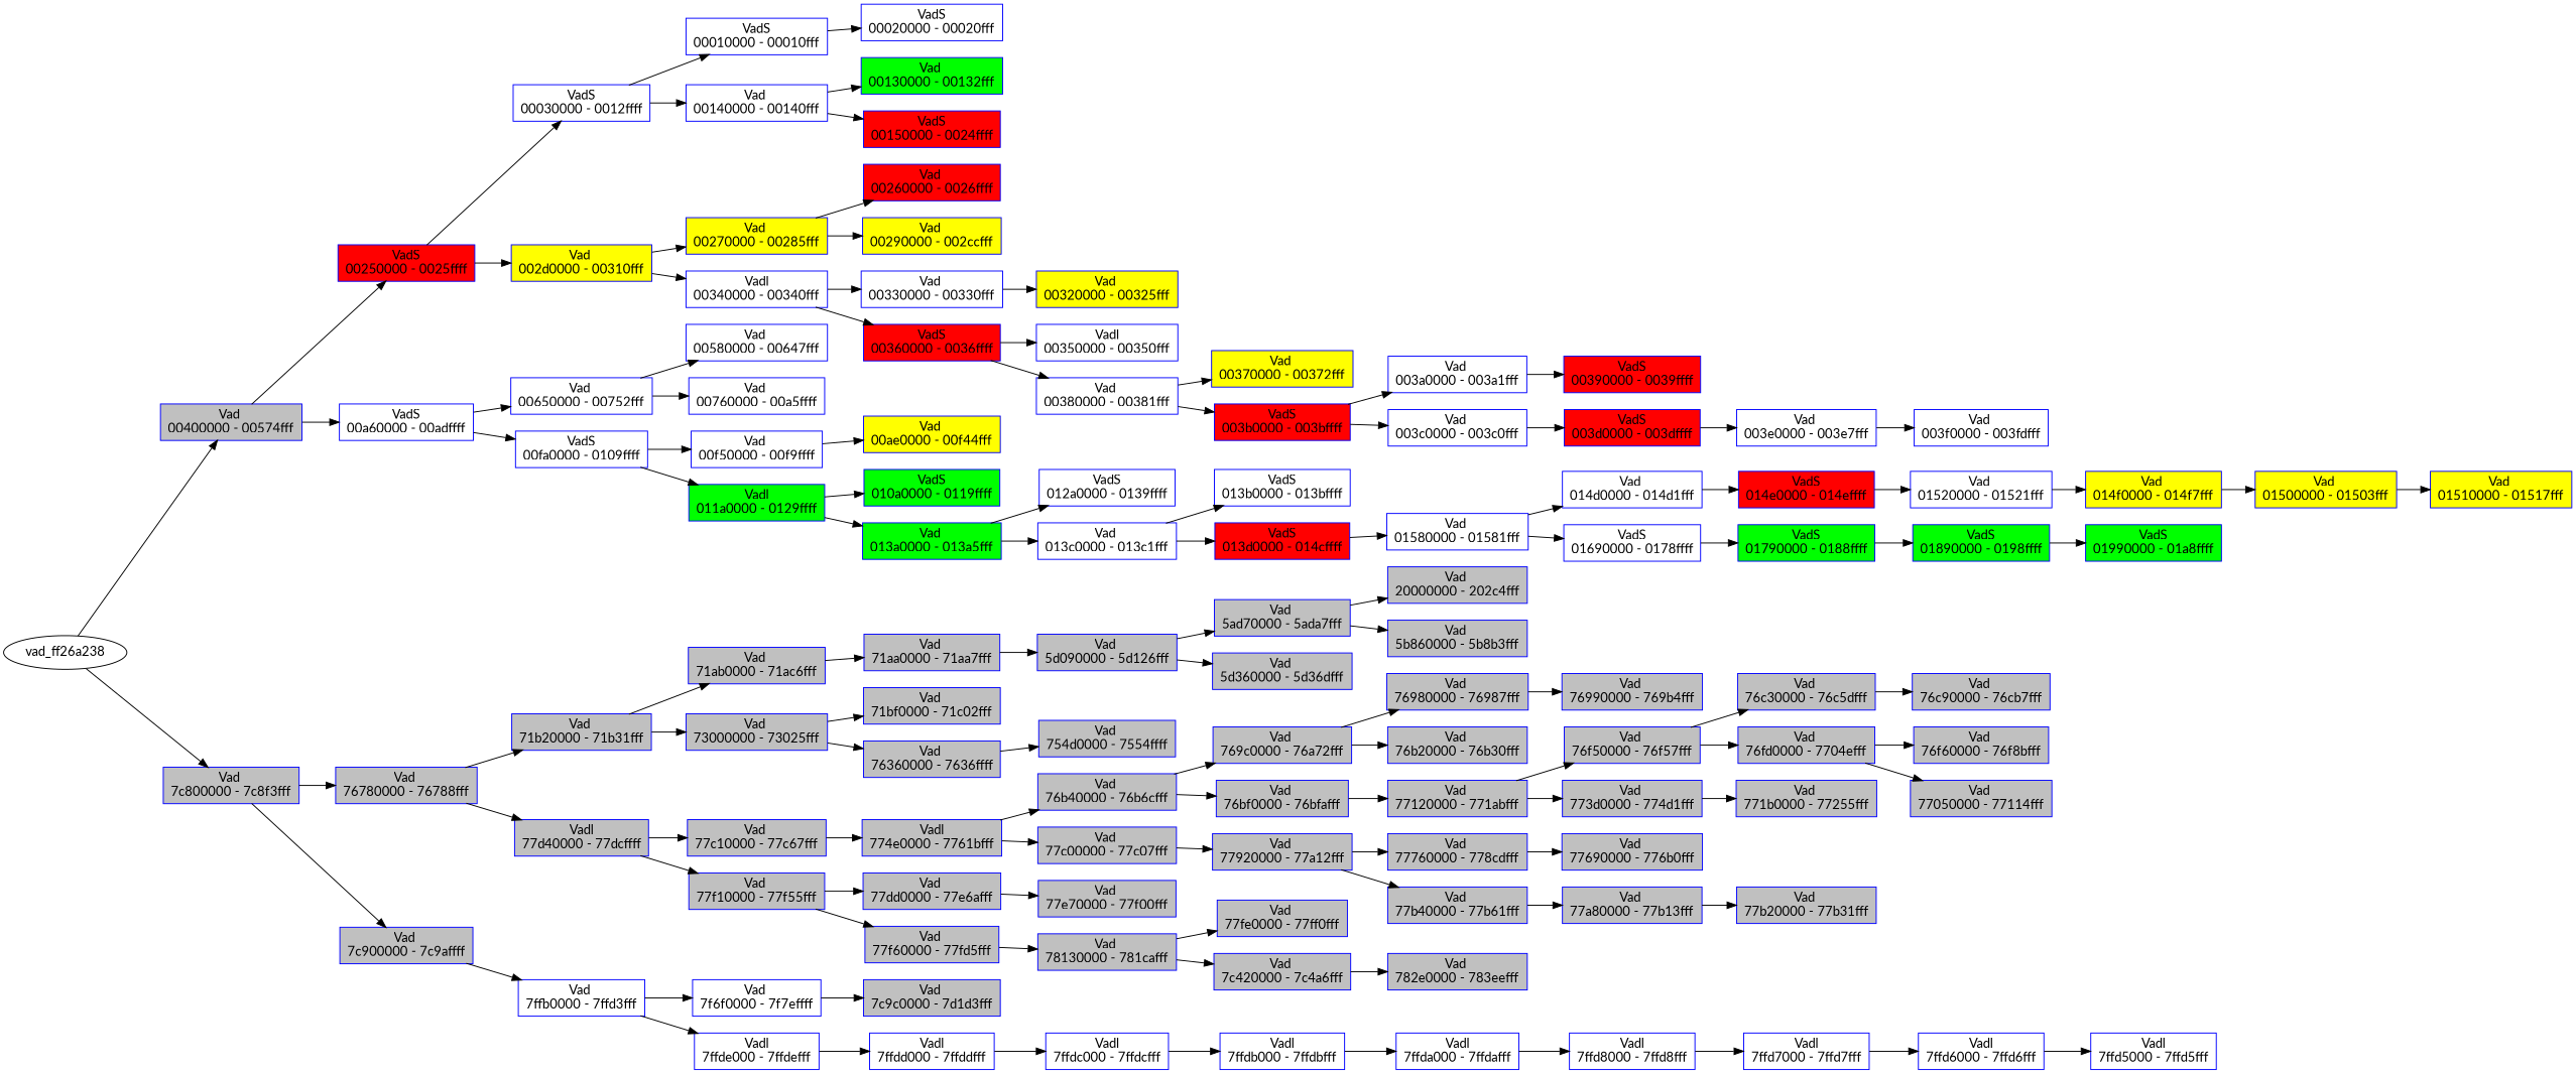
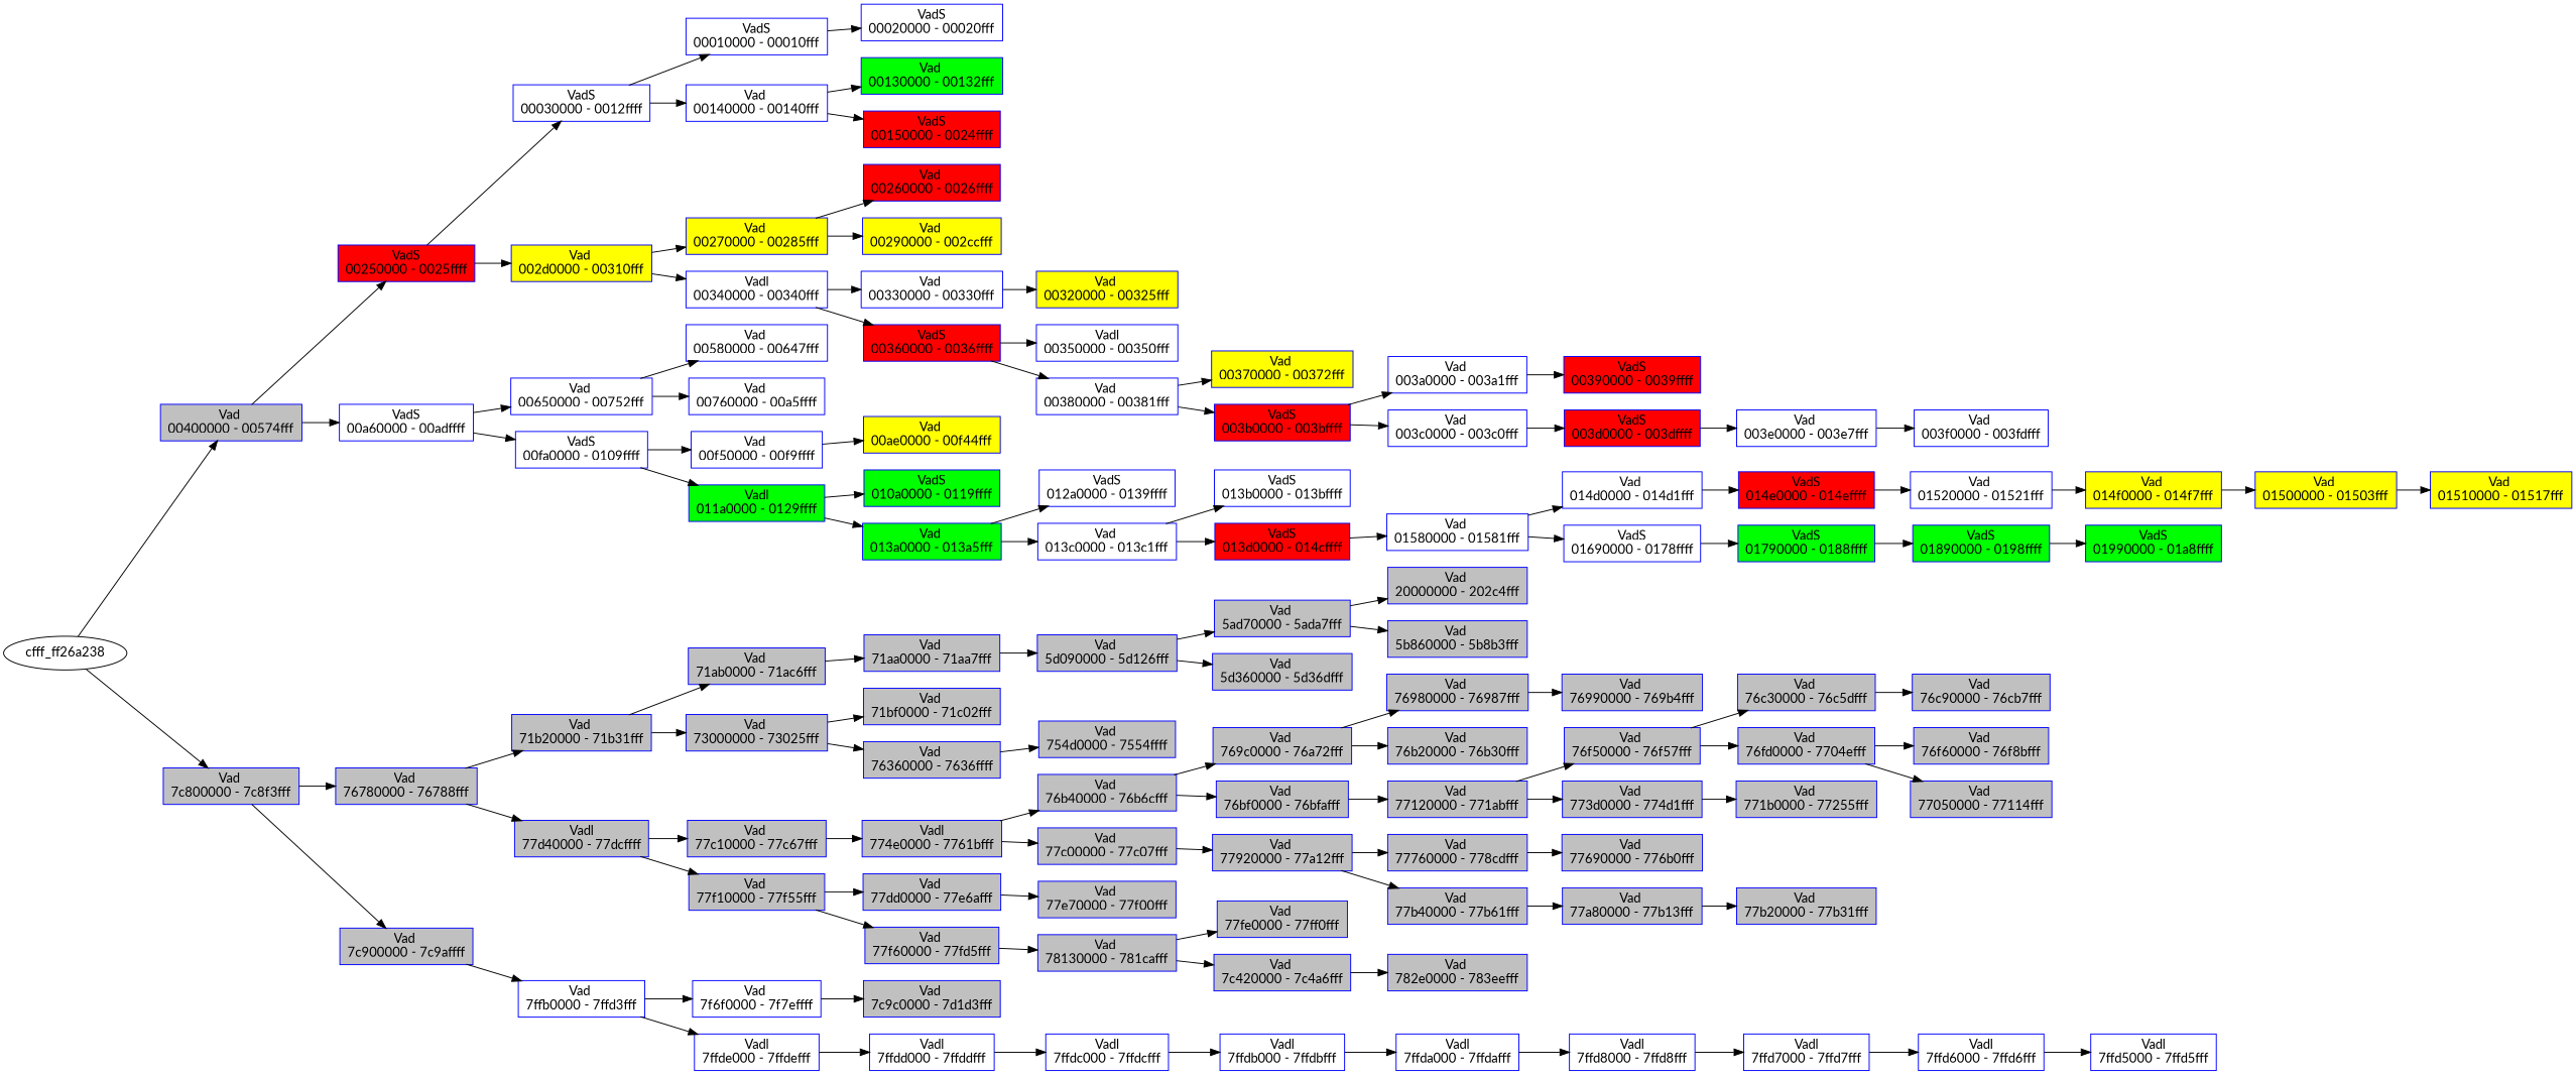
  digraph {
    rankdir=LR
    fontname=Lato
    node [color=blue fillcolor=gray shape=record style=filled fontname=Lato]
    edge [fontname=Lato]
    n1 [label="{ Vad \n00400000 - 00574fff }"]
-   vad_ff26a238 [color="" fillcolor="" shape="" style=""]
+   vad_ff26a238 [label=cfff_ff26a238 color="" fillcolor="" shape="" style=""]
    n3 [label="{ Vad \n7c800000 - 7c8f3fff }"]
    n4 [fillcolor=red label="{ VadS\n00250000 - 0025ffff }"]
    n5 [fillcolor=white label="{ VadS\n00a60000 - 00adffff }"]
    n6 [fillcolor=white label="{ VadS\n00030000 - 0012ffff }"]
    n7 [fillcolor=yellow label="{ Vad \n002d0000 - 00310fff }"]
    n8 [fillcolor=white label="{ VadS\n00010000 - 00010fff }"]
    n9 [fillcolor=white label="{ Vad \n00140000 - 00140fff }"]
    n10 [fillcolor=white label="{ VadS\n00020000 - 00020fff }"]
    n11 [fillcolor=green label="{ Vad \n00130000 - 00132fff }"]
    n12 [fillcolor=red label="{ VadS\n00150000 - 0024ffff }"]
    n13 [fillcolor=yellow label="{ Vad \n00270000 - 00285fff }"]
    n14 [fillcolor=white label="{ Vadl\n00340000 - 00340fff }"]
    n15 [fillcolor=red label="{ Vad \n00260000 - 0026ffff }"]
    n16 [fillcolor=yellow label="{ Vad \n00290000 - 002ccfff }"]
    n17 [fillcolor=white label="{ Vad \n00330000 - 00330fff }"]
    n18 [fillcolor=red label="{ VadS\n00360000 - 0036ffff }"]
    n19 [fillcolor=yellow label="{ Vad \n00320000 - 00325fff }"]
    n20 [fillcolor=white label="{ Vadl\n00350000 - 00350fff }"]
    n21 [fillcolor=white label="{ Vad \n00380000 - 00381fff }"]
    n22 [fillcolor=yellow label="{ Vad \n00370000 - 00372fff }"]
    n23 [fillcolor=red label="{ VadS\n003b0000 - 003bffff }"]
    n24 [fillcolor=white label="{ Vad \n003a0000 - 003a1fff }"]
    n25 [fillcolor=white label="{ Vad \n003c0000 - 003c0fff }"]
    n26 [fillcolor=red label="{ VadS\n00390000 - 0039ffff }"]
    n27 [fillcolor=red label="{ VadS\n003d0000 - 003dffff }"]
    n28 [fillcolor=white label="{ Vad \n003e0000 - 003e7fff }"]
    n29 [fillcolor=white label="{ Vad \n003f0000 - 003fdfff }"]
    n30 [fillcolor=white label="{ Vad \n00650000 - 00752fff }"]
    n31 [fillcolor=white label="{ VadS\n00fa0000 - 0109ffff }"]
    n32 [fillcolor=white label="{ Vad \n00580000 - 00647fff }"]
    n33 [fillcolor=white label="{ Vad \n00760000 - 00a5ffff }"]
    n34 [fillcolor=white label="{ Vad \n00f50000 - 00f9ffff }"]
    n35 [fillcolor=green label="{ Vadl\n011a0000 - 0129ffff }"]
    n36 [fillcolor=yellow label="{ Vad \n00ae0000 - 00f44fff }"]
    n37 [fillcolor=green label="{ VadS\n010a0000 - 0119ffff }"]
    n38 [fillcolor=green label="{ Vad \n013a0000 - 013a5fff }"]
    n39 [fillcolor=white label="{ VadS\n012a0000 - 0139ffff }"]
    n40 [fillcolor=white label="{ Vad \n013c0000 - 013c1fff }"]
    n41 [fillcolor=white label="{ VadS\n013b0000 - 013bffff }"]
    n42 [fillcolor=red label="{ VadS\n013d0000 - 014cffff }"]
    n43 [fillcolor=white label="{ Vad \n01580000 - 01581fff }"]
    n44 [fillcolor=white label="{ Vad \n014d0000 - 014d1fff }"]
    n45 [fillcolor=white label="{ VadS\n01690000 - 0178ffff }"]
    n46 [fillcolor=red label="{ VadS\n014e0000 - 014effff }"]
    n47 [fillcolor=white label="{ Vad \n01520000 - 01521fff }"]
    n48 [fillcolor=yellow label="{ Vad \n014f0000 - 014f7fff }"]
    n49 [fillcolor=yellow label="{ Vad \n01500000 - 01503fff }"]
    n50 [fillcolor=yellow label="{ Vad \n01510000 - 01517fff }"]
    n51 [fillcolor=green label="{ VadS\n01790000 - 0188ffff }"]
    n52 [fillcolor=green label="{ VadS\n01890000 - 0198ffff }"]
    n53 [fillcolor=green label="{ VadS\n01990000 - 01a8ffff }"]
    n54 [label="{ Vad \n76780000 - 76788fff }"]
    n55 [label="{ Vad \n7c900000 - 7c9affff }"]
    n56 [label="{ Vad \n71b20000 - 71b31fff }"]
    n57 [label="{ Vadl\n77d40000 - 77dcffff }"]
    n58 [label="{ Vad \n71ab0000 - 71ac6fff }"]
    n59 [label="{ Vad \n73000000 - 73025fff }"]
    n60 [label="{ Vad \n71aa0000 - 71aa7fff }"]
    n61 [label="{ Vad \n5d090000 - 5d126fff }"]
    n62 [label="{ Vad \n5ad70000 - 5ada7fff }"]
    n63 [label="{ Vad \n5d360000 - 5d36dfff }"]
    n64 [label="{ Vad \n20000000 - 202c4fff }"]
    n65 [label="{ Vad \n5b860000 - 5b8b3fff }"]
    n66 [label="{ Vad \n71bf0000 - 71c02fff }"]
    n67 [label="{ Vad \n76360000 - 7636ffff }"]
    n68 [label="{ Vad \n754d0000 - 7554ffff }"]
    n69 [label="{ Vad \n77c10000 - 77c67fff }"]
    n70 [label="{ Vad \n77f10000 - 77f55fff }"]
    n71 [label="{ Vadl\n774e0000 - 7761bfff }"]
    n72 [label="{ Vad \n76b40000 - 76b6cfff }"]
    n73 [label="{ Vad \n77c00000 - 77c07fff }"]
    n74 [label="{ Vad \n769c0000 - 76a72fff }"]
    n75 [label="{ Vad \n76bf0000 - 76bfafff }"]
    n76 [label="{ Vad \n76980000 - 76987fff }"]
    n77 [label="{ Vad \n76b20000 - 76b30fff }"]
    n78 [label="{ Vad \n76990000 - 769b4fff }"]
    n79 [label="{ Vad \n77120000 - 771abfff }"]
    n80 [label="{ Vad \n76f50000 - 76f57fff }"]
    n81 [label="{ Vad \n773d0000 - 774d1fff }"]
    n82 [label="{ Vad \n76c30000 - 76c5dfff }"]
    n83 [label="{ Vad \n76fd0000 - 7704efff }"]
    n84 [label="{ Vad \n76c90000 - 76cb7fff }"]
    n85 [label="{ Vad \n76f60000 - 76f8bfff }"]
    n86 [label="{ Vad \n77050000 - 77114fff }"]
    n87 [label="{ Vad \n771b0000 - 77255fff }"]
    n88 [label="{ Vad \n77920000 - 77a12fff }"]
    n89 [label="{ Vad \n77760000 - 778cdfff }"]
    n90 [label="{ Vad \n77b40000 - 77b61fff }"]
    n91 [label="{ Vad \n77690000 - 776b0fff }"]
    n92 [label="{ Vad \n77a80000 - 77b13fff }"]
    n93 [label="{ Vad \n77b20000 - 77b31fff }"]
    n94 [label="{ Vad \n77dd0000 - 77e6afff }"]
    n95 [label="{ Vad \n77f60000 - 77fd5fff }"]
    n96 [label="{ Vad \n77e70000 - 77f00fff }"]
    n97 [label="{ Vad \n78130000 - 781cafff }"]
    n98 [label="{ Vad \n77fe0000 - 77ff0fff }"]
    n99 [label="{ Vad \n7c420000 - 7c4a6fff }"]
    n100 [label="{ Vad \n782e0000 - 783eefff }"]
    n101 [fillcolor=white label="{ Vad \n7ffb0000 - 7ffd3fff }"]
    n102 [fillcolor=white label="{ Vad \n7f6f0000 - 7f7effff }"]
    n103 [fillcolor=white label="{ Vadl\n7ffde000 - 7ffdefff }"]
    n104 [label="{ Vad \n7c9c0000 - 7d1d3fff }"]
    n105 [fillcolor=white label="{ Vadl\n7ffdd000 - 7ffddfff }"]
    n106 [fillcolor=white label="{ Vadl\n7ffdc000 - 7ffdcfff }"]
    n107 [fillcolor=white label="{ Vadl\n7ffdb000 - 7ffdbfff }"]
    n108 [fillcolor=white label="{ Vadl\n7ffda000 - 7ffdafff }"]
    n109 [fillcolor=white label="{ Vadl\n7ffd8000 - 7ffd8fff }"]
    n110 [fillcolor=white label="{ Vadl\n7ffd7000 - 7ffd7fff }"]
    n111 [fillcolor=white label="{ Vadl\n7ffd6000 - 7ffd6fff }"]
    n112 [fillcolor=white label="{ Vadl\n7ffd5000 - 7ffd5fff }"]
    n1 -> n4
    n1 -> n5
    vad_ff26a238 -> n1
    vad_ff26a238 -> n3
    n3 -> n54
    n3 -> n55
    n4 -> n6
    n4 -> n7
    n5 -> n30
    n5 -> n31
    n6 -> n8
    n6 -> n9
    n7 -> n13
    n7 -> n14
    n8 -> n10
    n9 -> n11
    n9 -> n12
    n13 -> n15
    n13 -> n16
    n14 -> n17
    n14 -> n18
    n17 -> n19
    n18 -> n20
    n18 -> n21
    n21 -> n22
    n21 -> n23
    n23 -> n24
    n23 -> n25
    n24 -> n26
    n25 -> n27
    n27 -> n28
    n28 -> n29
    n30 -> n32
    n30 -> n33
    n31 -> n34
    n31 -> n35
    n34 -> n36
    n35 -> n37
    n35 -> n38
    n38 -> n39
    n38 -> n40
    n40 -> n41
    n40 -> n42
    n42 -> n43
    n43 -> n44
    n43 -> n45
    n44 -> n46
    n45 -> n51
    n46 -> n47
    n47 -> n48
    n48 -> n49
    n49 -> n50
    n51 -> n52
    n52 -> n53
    n54 -> n56
    n54 -> n57
    n55 -> n101
    n56 -> n58
    n56 -> n59
    n57 -> n69
    n57 -> n70
    n58 -> n60
    n59 -> n66
    n59 -> n67
    n60 -> n61
    n61 -> n62
    n61 -> n63
    n62 -> n64
    n62 -> n65
    n67 -> n68
    n69 -> n71
    n70 -> n94
    n70 -> n95
    n71 -> n72
    n71 -> n73
    n72 -> n74
    n72 -> n75
    n73 -> n88
    n74 -> n76
    n74 -> n77
    n75 -> n79
    n76 -> n78
    n79 -> n80
    n79 -> n81
    n80 -> n82
    n80 -> n83
    n81 -> n87
    n82 -> n84
    n83 -> n85
    n83 -> n86
    n88 -> n89
    n88 -> n90
    n89 -> n91
    n90 -> n92
    n92 -> n93
    n94 -> n96
    n95 -> n97
    n97 -> n98
    n97 -> n99
    n99 -> n100
    n101 -> n102
    n101 -> n103
    n102 -> n104
    n103 -> n105
    n105 -> n106
    n106 -> n107
    n107 -> n108
    n108 -> n109
    n109 -> n110
    n110 -> n111
    n111 -> n112
  }
